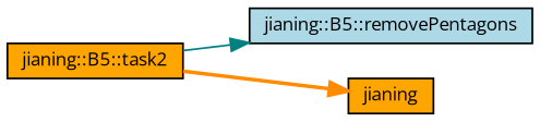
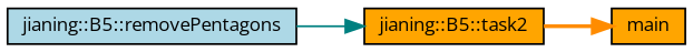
  digraph {
    fontname="Open Sans"
    rankdir=RL
    node [color=black fillcolor=orange fontname="Open Sans" fontsize=10 shape=record style=filled]
    edge [dir=back fontname="Open Sans" fontsize=10 labelfontname=Helvetica labelfontsize=10]
    n1 [fillcolor=lightblue fontcolor=black height=0.2 label="jianing::B5::removePentagons" width=0.4]
    n2 [height=0.2 label="jianing::B5::task2" width=0.4]
-   n3 [height=0.2 label=jianing width=0.4]
-   n1 -> n2 [color=teal style=solid]
+   n3 [height=0.2 label=main width=0.4]
+   n2 -> n1 [color=teal style=solid]
    n3 -> n2 [color=darkorange style=bold]
  }
